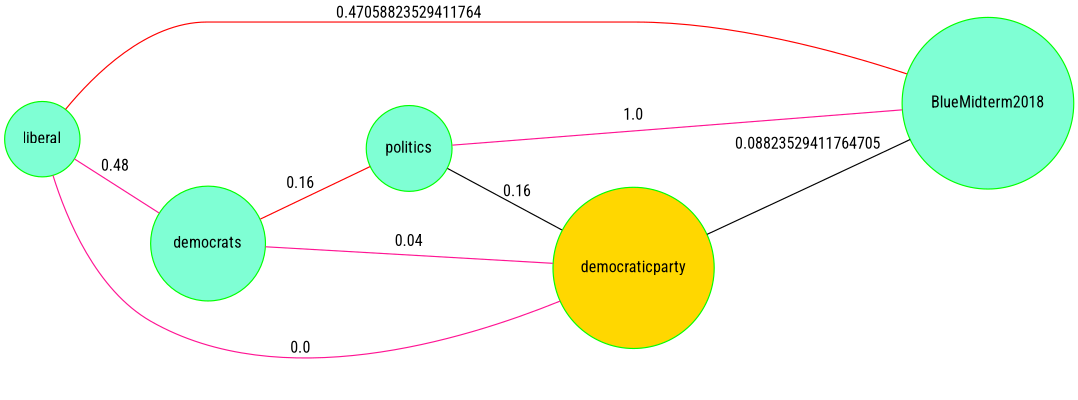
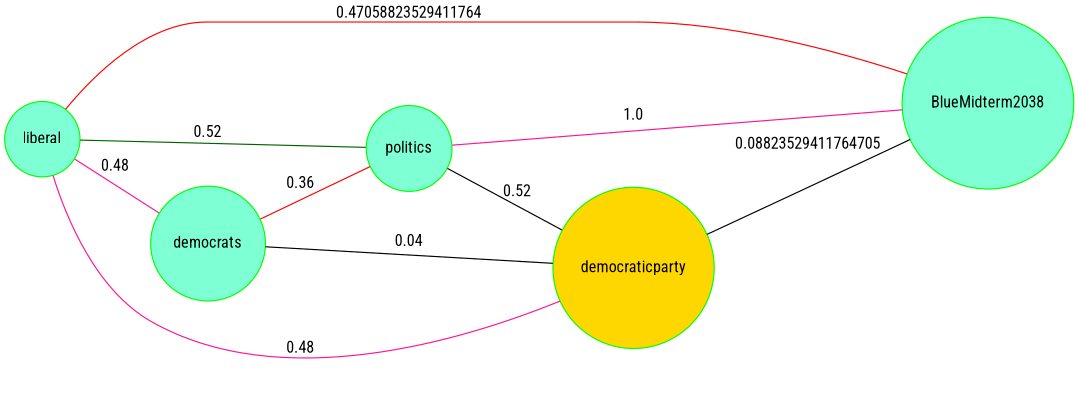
  graph {
    fontname="Roboto Condensed"
    nodesep=0.5
    rankdir=LR
    spines=ortho
    node [color=green fillcolor=aquamarine fontname="Roboto Condensed" shape=circle style=filled]
    edge [color=deeppink fontname="Roboto Condensed"]
    liberal
    democrats
    politics
    democraticparty [fillcolor=gold]
-   BlueMidterm2018
+   BlueMidterm2018 [label=BlueMidterm2038]
    liberal -- democrats [label=0.48]
-   liberal -- democraticparty [label=0.0]
+   liberal -- politics [color=darkgreen label=0.52]
+   liberal -- democraticparty [label=0.48]
    liberal -- BlueMidterm2018 [color=red label=0.47058823529411764]
-   democrats -- politics [color=red label=0.16]
-   democrats -- democraticparty [label=0.04]
-   politics -- democraticparty [color=black label=0.16]
+   democrats -- politics [color=red label=0.36]
+   democrats -- democraticparty [color=black label=0.04]
+   politics -- democraticparty [color=black label=0.52]
    politics -- BlueMidterm2018 [label=1.0]
    democraticparty -- BlueMidterm2018 [color=black label=0.08823529411764705]
  }
